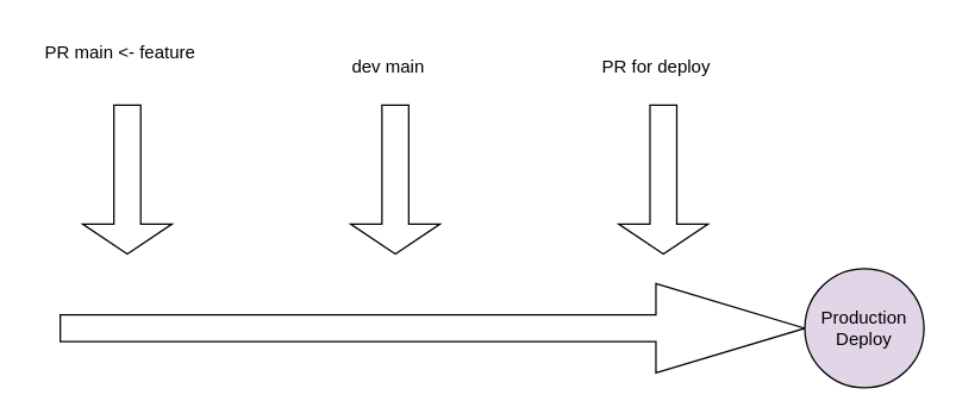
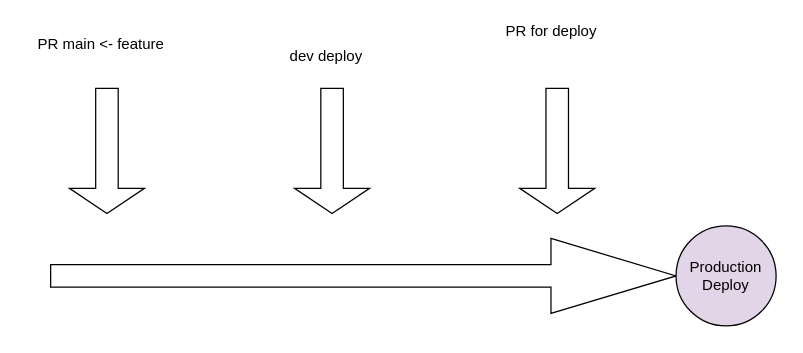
  <mxCell id="0" />
  <mxCell id="1" parent="0" />
  <mxCell id="2" value="" style="shape=singleArrow;whiteSpace=wrap;html=1;" vertex="1" parent="1"><mxGeometry x="40" y="190" width="500" height="60" as="geometry" /></mxCell>
  <mxCell id="3" value="Production&lt;br&gt;Deploy" style="ellipse;whiteSpace=wrap;html=1;aspect=fixed;fillColor=#e1d5e7;" vertex="1" parent="1"><mxGeometry x="540" y="180" width="80" height="80" as="geometry" /></mxCell>
  <mxCell id="4" value="" style="shape=singleArrow;direction=south;whiteSpace=wrap;html=1;" vertex="1" parent="1"><mxGeometry x="55" y="70" width="60" height="100" as="geometry" /></mxCell>
  <mxCell id="5" value="PR main &amp;lt;- feature" style="text;html=1;align=center;verticalAlign=middle;resizable=0;points=[];autosize=1;strokeColor=none;fillColor=none;" vertex="1" parent="1"><mxGeometry x="20" y="20" width="120" height="30" as="geometry" /></mxCell>
  <mxCell id="6" value="" style="shape=singleArrow;direction=south;whiteSpace=wrap;html=1;" vertex="1" parent="1"><mxGeometry x="235" y="70" width="60" height="100" as="geometry" /></mxCell>
- <mxCell id="7" value="dev main" style="text;html=1;align=center;verticalAlign=middle;resizable=0;points=[];autosize=1;strokeColor=none;fillColor=none;" vertex="1" parent="1"><mxGeometry x="220" y="30" width="80" height="30" as="geometry" /></mxCell>
+ <mxCell id="7" value="dev deploy" style="text;html=1;align=center;verticalAlign=middle;resizable=0;points=[];autosize=1;strokeColor=none;fillColor=none;" vertex="1" parent="1"><mxGeometry x="220" y="30" width="80" height="30" as="geometry" /></mxCell>
  <mxCell id="8" value="" style="shape=singleArrow;direction=south;whiteSpace=wrap;html=1;" vertex="1" parent="1"><mxGeometry x="415" y="70" width="60" height="100" as="geometry" /></mxCell>
- <mxCell id="9" value="PR for deploy" style="text;html=1;align=center;verticalAlign=middle;resizable=0;points=[];autosize=1;strokeColor=none;fillColor=none;" vertex="1" parent="1"><mxGeometry x="390" y="30" width="100" height="30" as="geometry" /></mxCell>
+ <mxCell id="9" value="PR for deploy" style="text;html=1;align=center;verticalAlign=middle;resizable=0;points=[];autosize=1;strokeColor=none;fillColor=none;" vertex="1" parent="1"><mxGeometry x="390" y="10" width="100" height="30" as="geometry" /></mxCell>
